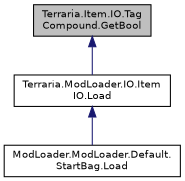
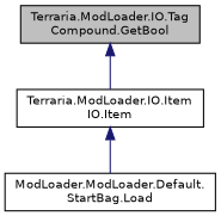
  digraph {
    rankdir=TB
    node [color=black fillcolor=white fontname=Helvetica fontsize=10 shape=record style=filled]
    edge [color=midnightblue dir=back fontname=Helvetica fontsize=10 labelfontname=Helvetica labelfontsize=10 style=solid]
-   n1 [fillcolor=grey75 fontcolor=black height=0.2 label="Terraria.Item.IO.Tag\lCompound.GetBool" width=0.4]
-   n2 [height=0.2 label="Terraria.ModLoader.IO.Item\lIO.Load" width=0.4]
+   n1 [fillcolor=grey75 fontcolor=black height=0.2 label="Terraria.ModLoader.IO.Tag\lCompound.GetBool" width=0.4]
+   n2 [height=0.2 label="Terraria.ModLoader.IO.Item\lIO.Item" width=0.4]
    n3 [height=0.2 label="ModLoader.ModLoader.Default.\lStartBag.Load" width=0.4]
    n1 -> n2
    n2 -> n3
  }
